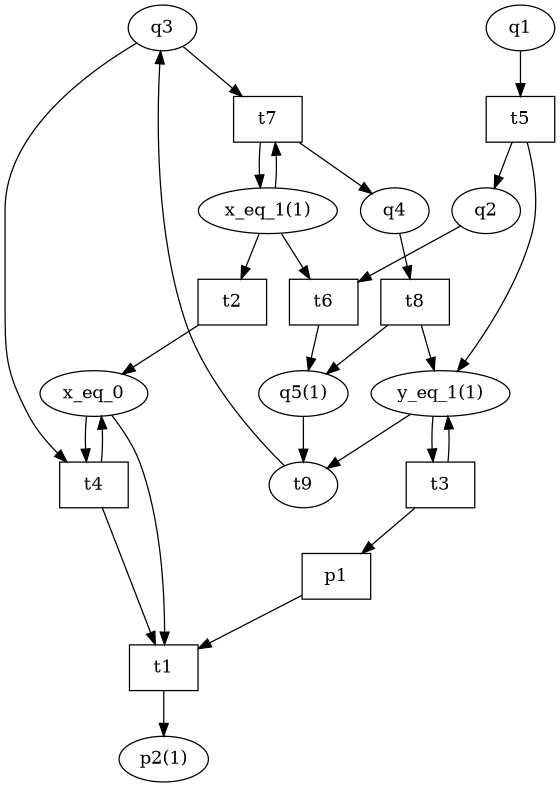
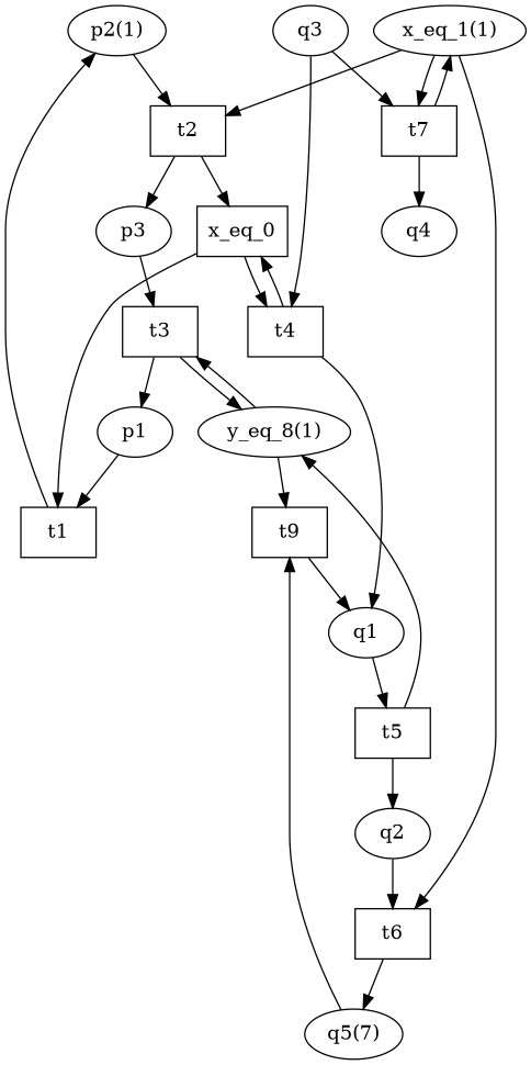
  digraph {
    n1 [label="p2(1)"]
    n2 [label=t2 shape=box]
-   n4 [label=x_eq_0]
+   n3 [label=p3]
+   n4 [label=x_eq_0 shape=box]
    n5 [label=t3 shape=box]
-   n6 [label=p1 shape=box]
-   n7 [label="y_eq_1(1)"]
+   n6 [label=p1]
+   n7 [label="y_eq_8(1)"]
    n8 [label=t1 shape=box]
    n9 [label=t4 shape=box]
    n10 [label=q1]
    n11 [label=t5 shape=box]
    n12 [label=q2]
    n13 [label=t6 shape=box]
-   n14 [label="q5(1)"]
+   n14 [label="q5(7)"]
    n15 [label="x_eq_1(1)"]
    n16 [label=t7 shape=box]
    n17 [label=q4]
-   n18 [label=t8 shape=box]
-   n19 [label=t9 shape=ellipse]
+   n19 [label=t9 shape=box]
    n20 [label=q3]
+   n1 -> n2
+   n2 -> n3
    n2 -> n4
+   n3 -> n5
    n4 -> n8
    n4 -> n9
    n5 -> n6
    n5 -> n7
    n6 -> n8
    n7 -> n5
    n7 -> n19
    n8 -> n1
    n9 -> n4
-   n9 -> n8
+   n9 -> n10
    n10 -> n11
    n11 -> n7
    n11 -> n12
    n12 -> n13
    n13 -> n14
    n14 -> n19
    n15 -> n2
    n15 -> n13
    n15 -> n16
    n16 -> n15
    n16 -> n17
-   n17 -> n18
-   n18 -> n7
-   n18 -> n14
-   n19 -> n20
+   n19 -> n10
    n20 -> n9
    n20 -> n16
  }
